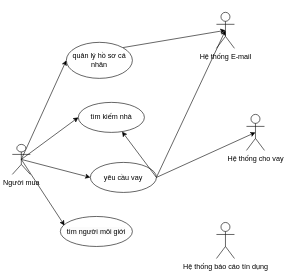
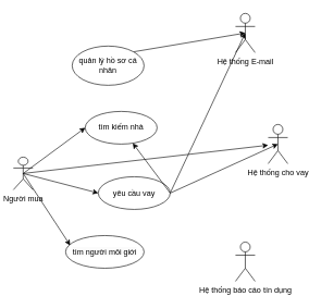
  <mxCell id="0" />
  <mxCell id="1" parent="0" />
  <mxCell id="2" style="rounded=0;orthogonalLoop=1;jettySize=auto;html=1;exitX=0.5;exitY=0.5;exitDx=0;exitDy=0;exitPerimeter=0;entryX=0.058;entryY=0.3;entryDx=0;entryDy=0;entryPerimeter=0;" edge="1" parent="1" source="6" target="15"><mxGeometry relative="1" as="geometry"><mxPoint x="40.251" y="89.749" as="targetPoint" /></mxGeometry></mxCell>
- <mxCell id="3" style="rounded=0;orthogonalLoop=1;jettySize=auto;html=1;entryX=0;entryY=0.5;entryDx=0;entryDy=0;exitX=0.5;exitY=0.5;exitDx=0;exitDy=0;exitPerimeter=0;" edge="1" parent="1" source="6" target="11"><mxGeometry relative="1" as="geometry" /></mxCell>
+ <mxCell id="3" style="rounded=0;orthogonalLoop=1;jettySize=auto;html=1;exitX=0.5;exitY=0.5;exitDx=0;exitDy=0;exitPerimeter=0;" edge="1" parent="1" source="6" target="9"><mxGeometry relative="1" as="geometry" /></mxCell>
  <mxCell id="4" style="rounded=0;orthogonalLoop=1;jettySize=auto;html=1;exitX=0.5;exitY=0.5;exitDx=0;exitDy=0;exitPerimeter=0;entryX=0;entryY=0.5;entryDx=0;entryDy=0;" edge="1" parent="1" source="6" target="12"><mxGeometry relative="1" as="geometry" /></mxCell>
  <mxCell id="5" style="rounded=0;orthogonalLoop=1;jettySize=auto;html=1;exitX=0.5;exitY=0.5;exitDx=0;exitDy=0;exitPerimeter=0;entryX=0;entryY=0.5;entryDx=0;entryDy=0;" edge="1" parent="1" source="6" target="14"><mxGeometry relative="1" as="geometry" /></mxCell>
  <mxCell id="6" value="Người mua&lt;br&gt;" style="shape=umlActor;verticalLabelPosition=bottom;verticalAlign=top;html=1;outlineConnect=0;" vertex="1" parent="1"><mxGeometry x="20" y="240" width="30" height="50" as="geometry" /></mxCell>
  <mxCell id="7" value="Hệ thống E-mail&lt;br&gt;" style="shape=umlActor;verticalLabelPosition=bottom;verticalAlign=top;html=1;outlineConnect=0;" vertex="1" parent="1"><mxGeometry x="360" y="20" width="30" height="60" as="geometry" /></mxCell>
  <mxCell id="8" value="Hệ thống báo cáo tín dụng" style="shape=umlActor;verticalLabelPosition=bottom;verticalAlign=top;html=1;outlineConnect=0;" vertex="1" parent="1"><mxGeometry x="360" y="370" width="30" height="60" as="geometry" /></mxCell>
  <mxCell id="9" value="Hệ thống cho vay" style="shape=umlActor;verticalLabelPosition=bottom;verticalAlign=top;html=1;outlineConnect=0;" vertex="1" parent="1"><mxGeometry x="410" y="190" width="30" height="60" as="geometry" /></mxCell>
  <mxCell id="10" style="rounded=0;orthogonalLoop=1;jettySize=auto;html=1;exitX=1;exitY=0;exitDx=0;exitDy=0;entryX=0.5;entryY=0.5;entryDx=0;entryDy=0;entryPerimeter=0;" edge="1" parent="1" source="11" target="7"><mxGeometry relative="1" as="geometry" /></mxCell>
  <mxCell id="11" value="quản lý hồ sơ cá nhân" style="ellipse;whiteSpace=wrap;html=1;" vertex="1" parent="1"><mxGeometry x="110" y="70" width="110" height="60" as="geometry" /></mxCell>
  <mxCell id="12" value="tìm kiếm nhà" style="ellipse;whiteSpace=wrap;html=1;" vertex="1" parent="1"><mxGeometry x="130" y="170" width="110" height="50" as="geometry" /></mxCell>
  <mxCell id="13" style="rounded=0;orthogonalLoop=1;jettySize=auto;html=1;exitX=1;exitY=0.5;exitDx=0;exitDy=0;entryX=0.5;entryY=0.5;entryDx=0;entryDy=0;entryPerimeter=0;" edge="1" parent="1" source="14" target="7"><mxGeometry relative="1" as="geometry"><mxPoint x="310" y="10" as="targetPoint" /></mxGeometry></mxCell>
  <mxCell id="14" value="yêu cầu vay" style="ellipse;whiteSpace=wrap;html=1;" vertex="1" parent="1"><mxGeometry x="150" y="270" width="110" height="50" as="geometry" /></mxCell>
  <mxCell id="15" value="&lt;span style=&quot;color: rgb(0, 0, 0); font-family: Helvetica; font-size: 12px; font-style: normal; font-variant-ligatures: normal; font-variant-caps: normal; font-weight: 400; letter-spacing: normal; orphans: 2; text-align: center; text-indent: 0px; text-transform: none; widows: 2; word-spacing: 0px; -webkit-text-stroke-width: 0px; background-color: rgb(251, 251, 251); text-decoration-thickness: initial; text-decoration-style: initial; text-decoration-color: initial; float: none; display: inline !important;&quot;&gt;tìm người môi giới&lt;/span&gt;" style="ellipse;whiteSpace=wrap;html=1;" vertex="1" parent="1"><mxGeometry x="100" y="360" width="120" height="50" as="geometry" /></mxCell>
  <mxCell id="16" style="rounded=0;orthogonalLoop=1;jettySize=auto;html=1;exitX=1;exitY=0.5;exitDx=0;exitDy=0;entryX=0.5;entryY=0.5;entryDx=0;entryDy=0;entryPerimeter=0;" edge="1" parent="1" source="14" target="9"><mxGeometry relative="1" as="geometry" /></mxCell>
  <mxCell id="17" style="rounded=0;orthogonalLoop=1;jettySize=auto;html=1;exitX=1;exitY=0.5;exitDx=0;exitDy=0;" edge="1" parent="1" source="14" target="12"><mxGeometry relative="1" as="geometry" /></mxCell>
